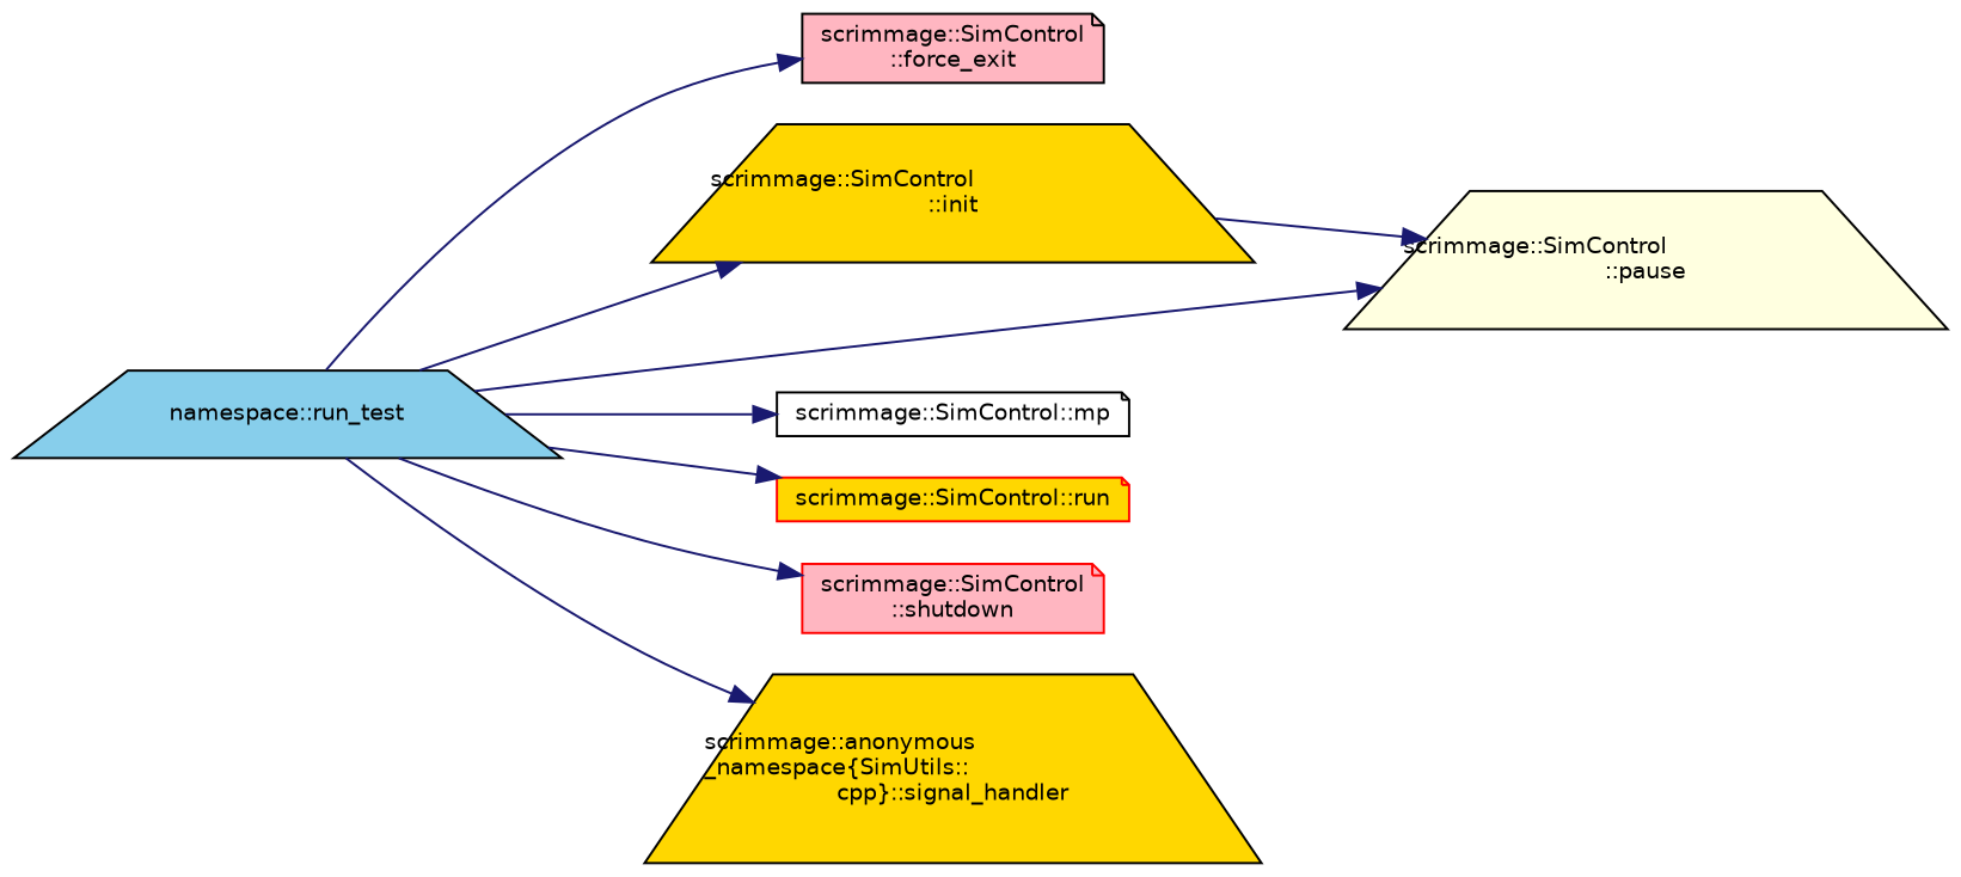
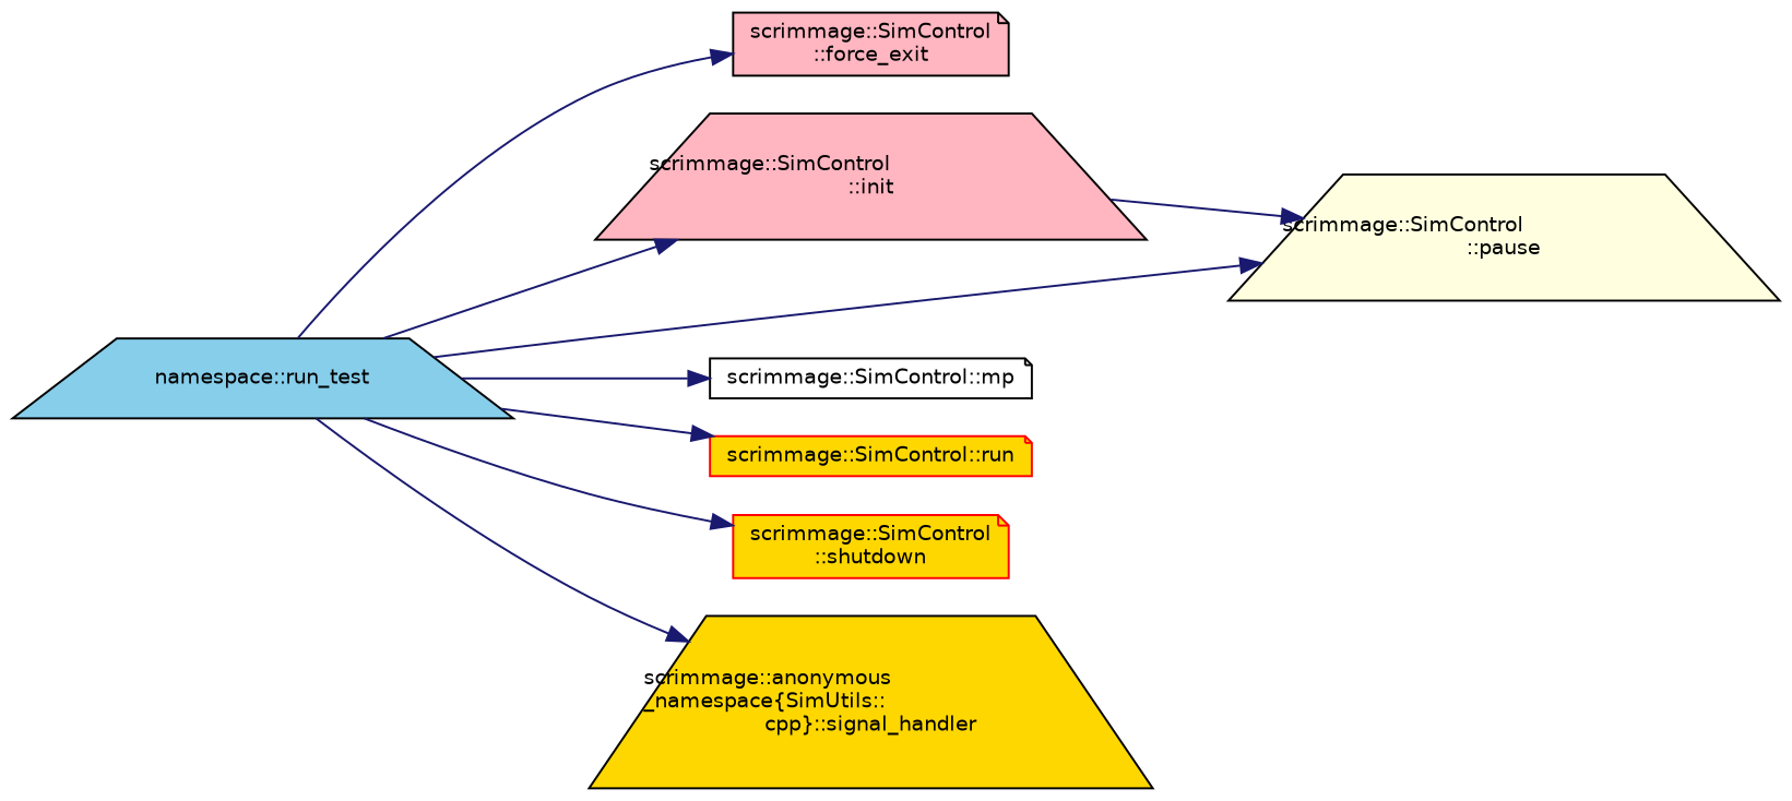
  digraph {
    rankdir=LR
    node [color=black fillcolor=gold fontname=Helvetica fontsize=10 shape=trapezium style=filled]
    edge [color=midnightblue fontname=Helvetica fontsize=10 labelfontname=Helvetica labelfontsize=10 style=solid]
    n1 [fillcolor=skyblue fontcolor=black height=0.2 label="namespace::run_test" width=0.4]
    n2 [fillcolor=lightpink height=0.2 label="scrimmage::SimControl\l::force_exit" shape=note width=0.4]
-   n3 [height=0.2 label="scrimmage::SimControl\l::init" width=0.4]
+   n3 [fillcolor=lightpink height=0.2 label="scrimmage::SimControl\l::init" width=0.4]
    n4 [fillcolor=lightyellow height=0.2 label="scrimmage::SimControl\l::pause" width=0.4]
    n5 [fillcolor=white height=0.2 label="scrimmage::SimControl::mp" shape=note width=0.4]
    n6 [color=red height=0.2 label="scrimmage::SimControl::run" shape=note width=0.4]
-   n7 [color=red fillcolor=lightpink height=0.2 label="scrimmage::SimControl\l::shutdown" shape=note width=0.4]
+   n7 [color=red height=0.2 label="scrimmage::SimControl\l::shutdown" shape=note width=0.4]
    n8 [height=0.2 label="scrimmage::anonymous\l_namespace\{SimUtils::\lcpp\}::signal_handler" width=0.4]
    n1 -> n2
    n1 -> n3
    n1 -> n4
    n1 -> n5
    n1 -> n6
    n1 -> n7
    n1 -> n8
    n3 -> n4
  }
